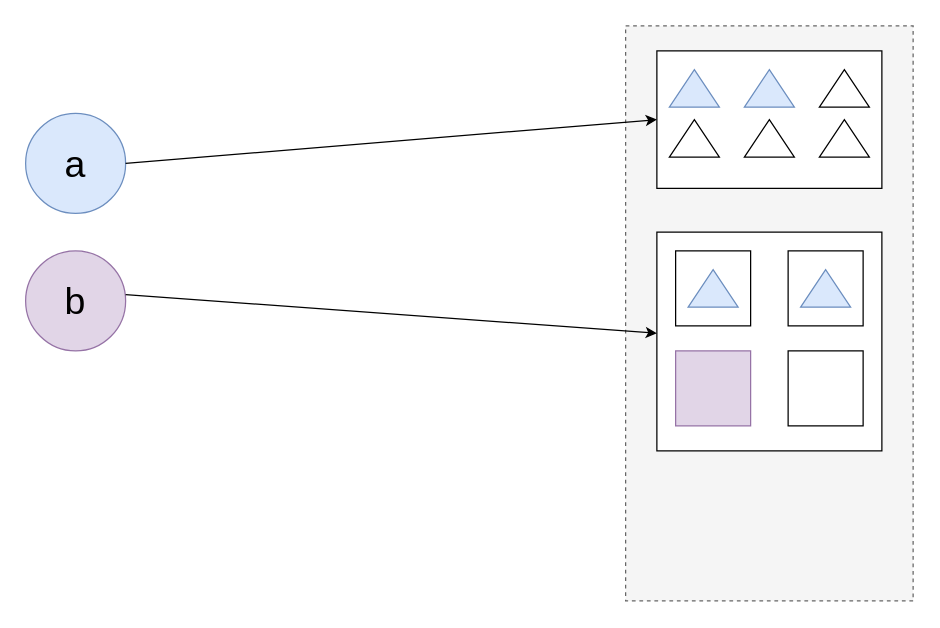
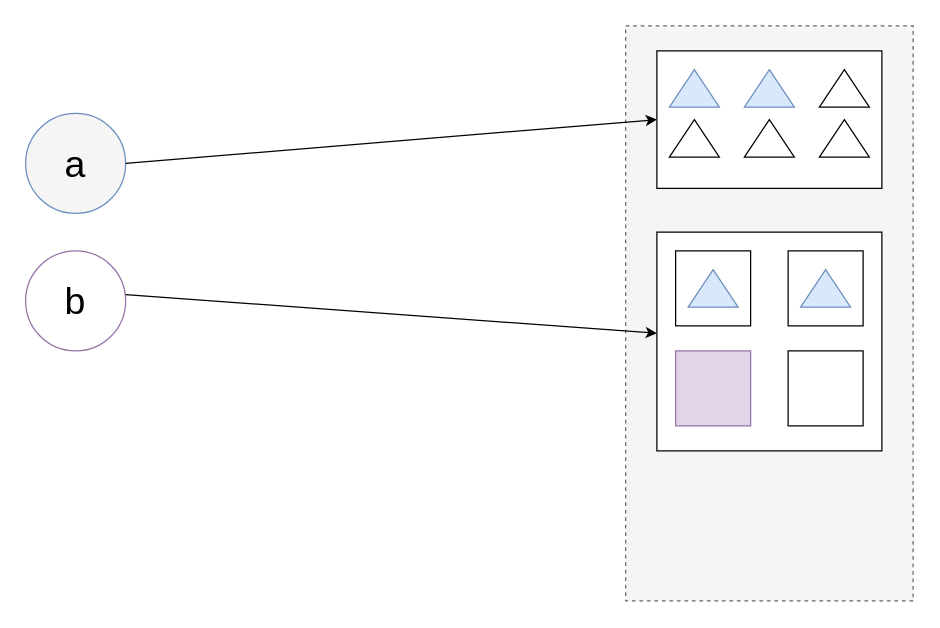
  <mxCell id="0" />
  <mxCell id="1" parent="0" />
  <mxCell id="2" value="" style="rounded=0;whiteSpace=wrap;html=1;fillColor=#f5f5f5;fontColor=#333333;strokeColor=#666666;dashed=1;" vertex="1" parent="1"><mxGeometry x="500" y="20" width="230" height="460" as="geometry" /></mxCell>
  <mxCell id="3" value="" style="rounded=0;whiteSpace=wrap;html=1;" vertex="1" parent="1"><mxGeometry x="525" y="40" width="180" height="110" as="geometry" /></mxCell>
  <mxCell id="4" value="" style="triangle;whiteSpace=wrap;html=1;rotation=-90;fillColor=#dae8fc;strokeColor=#6c8ebf;" vertex="1" parent="1"><mxGeometry x="600" y="50" width="30" height="40" as="geometry" /></mxCell>
  <mxCell id="5" value="" style="triangle;whiteSpace=wrap;html=1;rotation=-90;fillColor=#dae8fc;strokeColor=#6c8ebf;" vertex="1" parent="1"><mxGeometry x="540" y="50" width="30" height="40" as="geometry" /></mxCell>
  <mxCell id="6" value="" style="triangle;whiteSpace=wrap;html=1;rotation=-90;" vertex="1" parent="1"><mxGeometry x="660" y="50" width="30" height="40" as="geometry" /></mxCell>
  <mxCell id="7" value="" style="triangle;whiteSpace=wrap;html=1;rotation=-90;" vertex="1" parent="1"><mxGeometry x="540" y="90" width="30" height="40" as="geometry" /></mxCell>
  <mxCell id="8" value="" style="triangle;whiteSpace=wrap;html=1;rotation=-90;" vertex="1" parent="1"><mxGeometry x="600" y="90" width="30" height="40" as="geometry" /></mxCell>
  <mxCell id="9" value="" style="triangle;whiteSpace=wrap;html=1;rotation=-90;" vertex="1" parent="1"><mxGeometry x="660" y="90" width="30" height="40" as="geometry" /></mxCell>
- <mxCell id="10" value="&lt;font style=&quot;font-size: 30px;&quot;&gt;a&lt;/font&gt;" style="ellipse;whiteSpace=wrap;html=1;aspect=fixed;fillColor=#dae8fc;strokeColor=#6c8ebf;" vertex="1" parent="1"><mxGeometry x="20" y="90" width="80" height="80" as="geometry" /></mxCell>
- <mxCell id="11" value="&lt;font style=&quot;font-size: 30px;&quot;&gt;b&lt;/font&gt;" style="ellipse;whiteSpace=wrap;html=1;aspect=fixed;fillColor=#e1d5e7;strokeColor=#9673a6;" vertex="1" parent="1"><mxGeometry x="20" y="200" width="80" height="80" as="geometry" /></mxCell>
+ <mxCell id="10" value="&lt;font style=&quot;font-size: 30px;&quot;&gt;a&lt;/font&gt;" style="ellipse;whiteSpace=wrap;html=1;aspect=fixed;fillColor=#f5f5f5;strokeColor=#6c8ebf;" vertex="1" parent="1"><mxGeometry x="20" y="90" width="80" height="80" as="geometry" /></mxCell>
+ <mxCell id="11" value="&lt;font style=&quot;font-size: 30px;&quot;&gt;b&lt;/font&gt;" style="ellipse;whiteSpace=wrap;html=1;aspect=fixed;fillColor=#ffffff;strokeColor=#9673a6;" vertex="1" parent="1"><mxGeometry x="20" y="200" width="80" height="80" as="geometry" /></mxCell>
  <mxCell id="12" value="" style="endArrow=classic;html=1;rounded=0;entryX=0;entryY=0.5;entryDx=0;entryDy=0;" edge="1" parent="1" target="3"><mxGeometry width="50" height="50" relative="1" as="geometry"><mxPoint x="100" y="130" as="sourcePoint" /><mxPoint x="150" y="80" as="targetPoint" /></mxGeometry></mxCell>
  <mxCell id="13" value="" style="rounded=0;whiteSpace=wrap;html=1;" vertex="1" parent="1"><mxGeometry x="525" y="185" width="180" height="175" as="geometry" /></mxCell>
  <mxCell id="14" value="" style="rounded=0;whiteSpace=wrap;html=1;" vertex="1" parent="1"><mxGeometry x="540" y="200" width="60" height="60" as="geometry" /></mxCell>
  <mxCell id="15" value="" style="rounded=0;whiteSpace=wrap;html=1;" vertex="1" parent="1"><mxGeometry x="630" y="200" width="60" height="60" as="geometry" /></mxCell>
  <mxCell id="16" value="" style="rounded=0;whiteSpace=wrap;html=1;fillColor=#e1d5e7;strokeColor=#9673a6;" vertex="1" parent="1"><mxGeometry x="540" y="280" width="60" height="60" as="geometry" /></mxCell>
  <mxCell id="17" value="" style="rounded=0;whiteSpace=wrap;html=1;" vertex="1" parent="1"><mxGeometry x="630" y="280" width="60" height="60" as="geometry" /></mxCell>
  <mxCell id="18" value="" style="triangle;whiteSpace=wrap;html=1;rotation=-90;fillColor=#dae8fc;strokeColor=#6c8ebf;" vertex="1" parent="1"><mxGeometry x="555" y="210" width="30" height="40" as="geometry" /></mxCell>
  <mxCell id="19" value="" style="triangle;whiteSpace=wrap;html=1;rotation=-90;fillColor=#dae8fc;strokeColor=#6c8ebf;" vertex="1" parent="1"><mxGeometry x="645" y="210" width="30" height="40" as="geometry" /></mxCell>
  <mxCell id="20" value="" style="endArrow=classic;html=1;rounded=0;" edge="1" parent="1" target="13"><mxGeometry width="50" height="50" relative="1" as="geometry"><mxPoint x="100" y="235" as="sourcePoint" /><mxPoint x="525" y="200" as="targetPoint" /></mxGeometry></mxCell>
